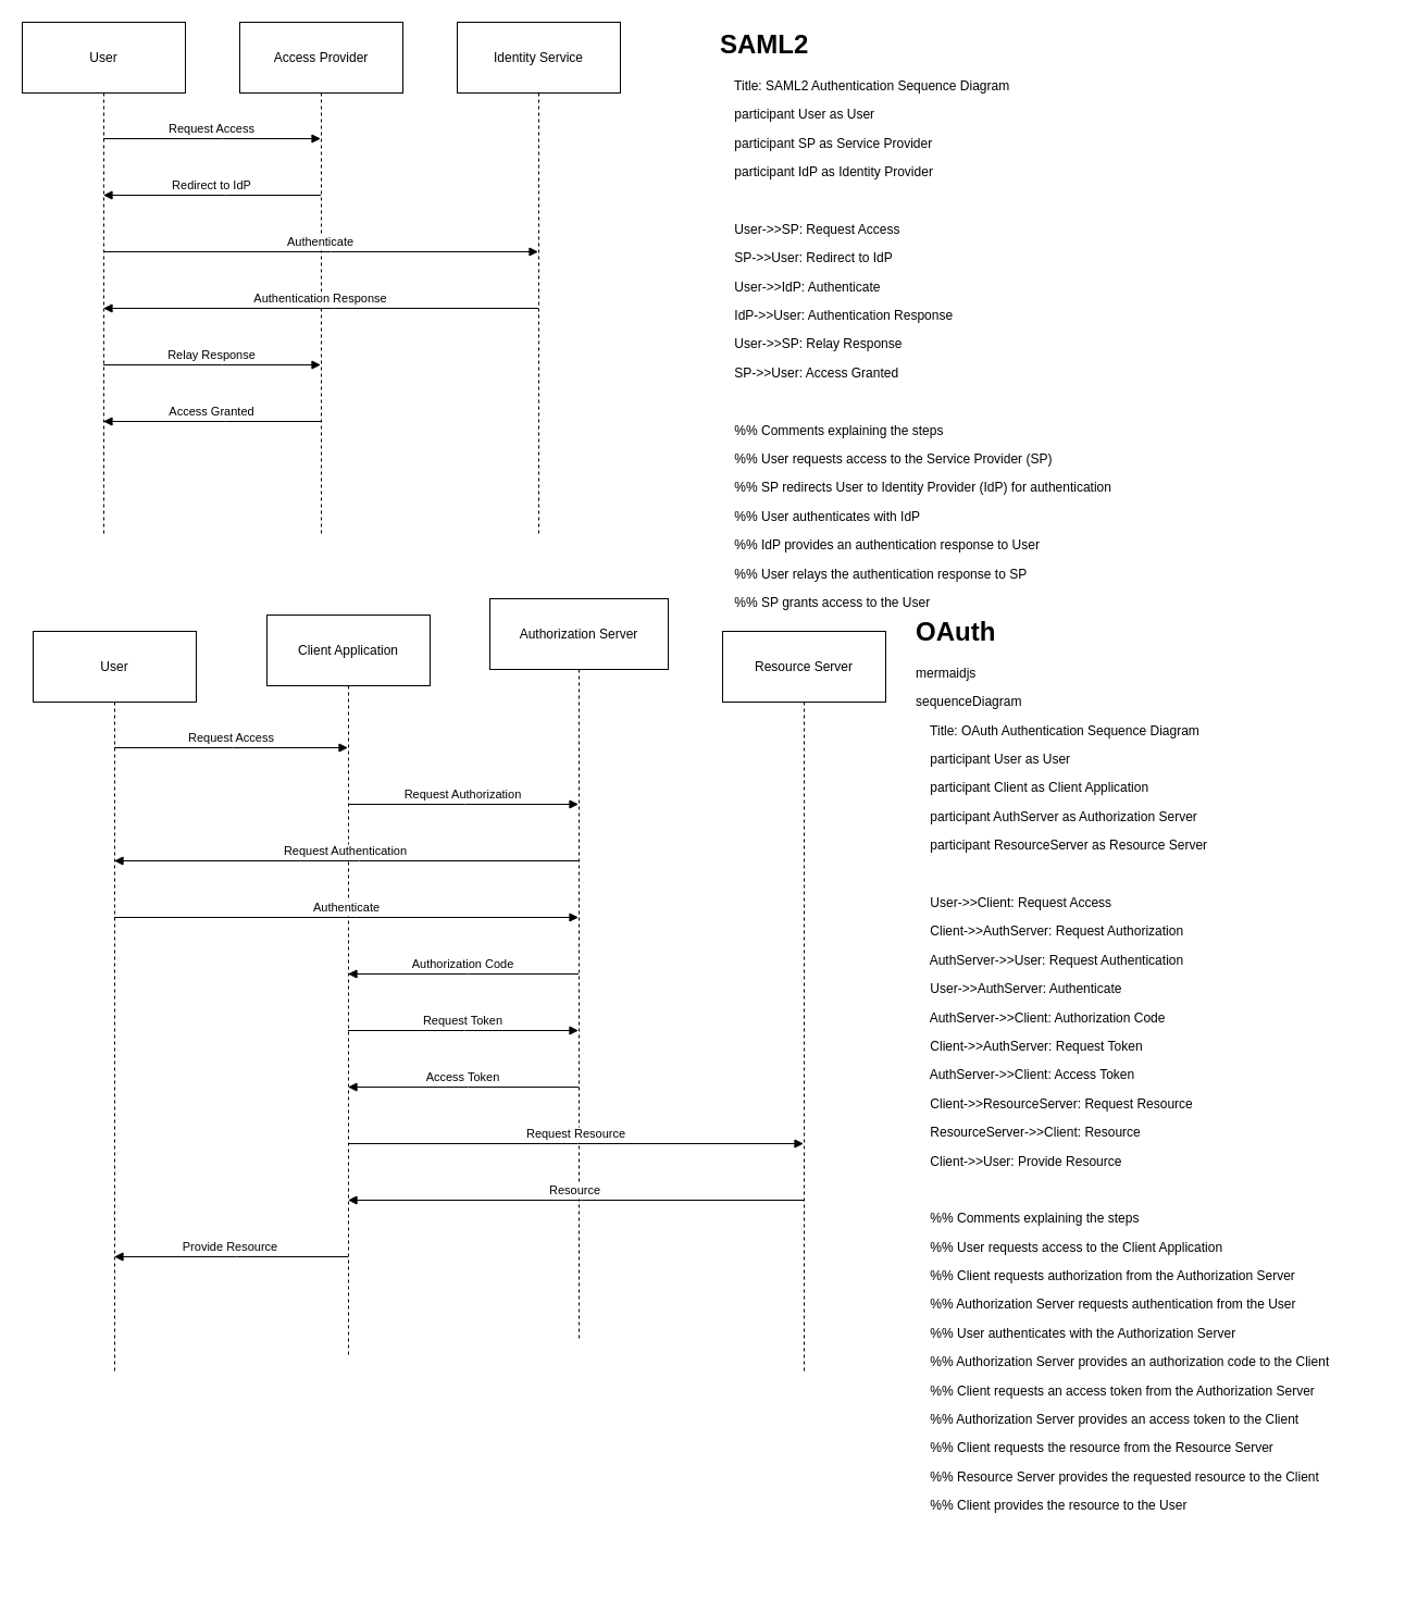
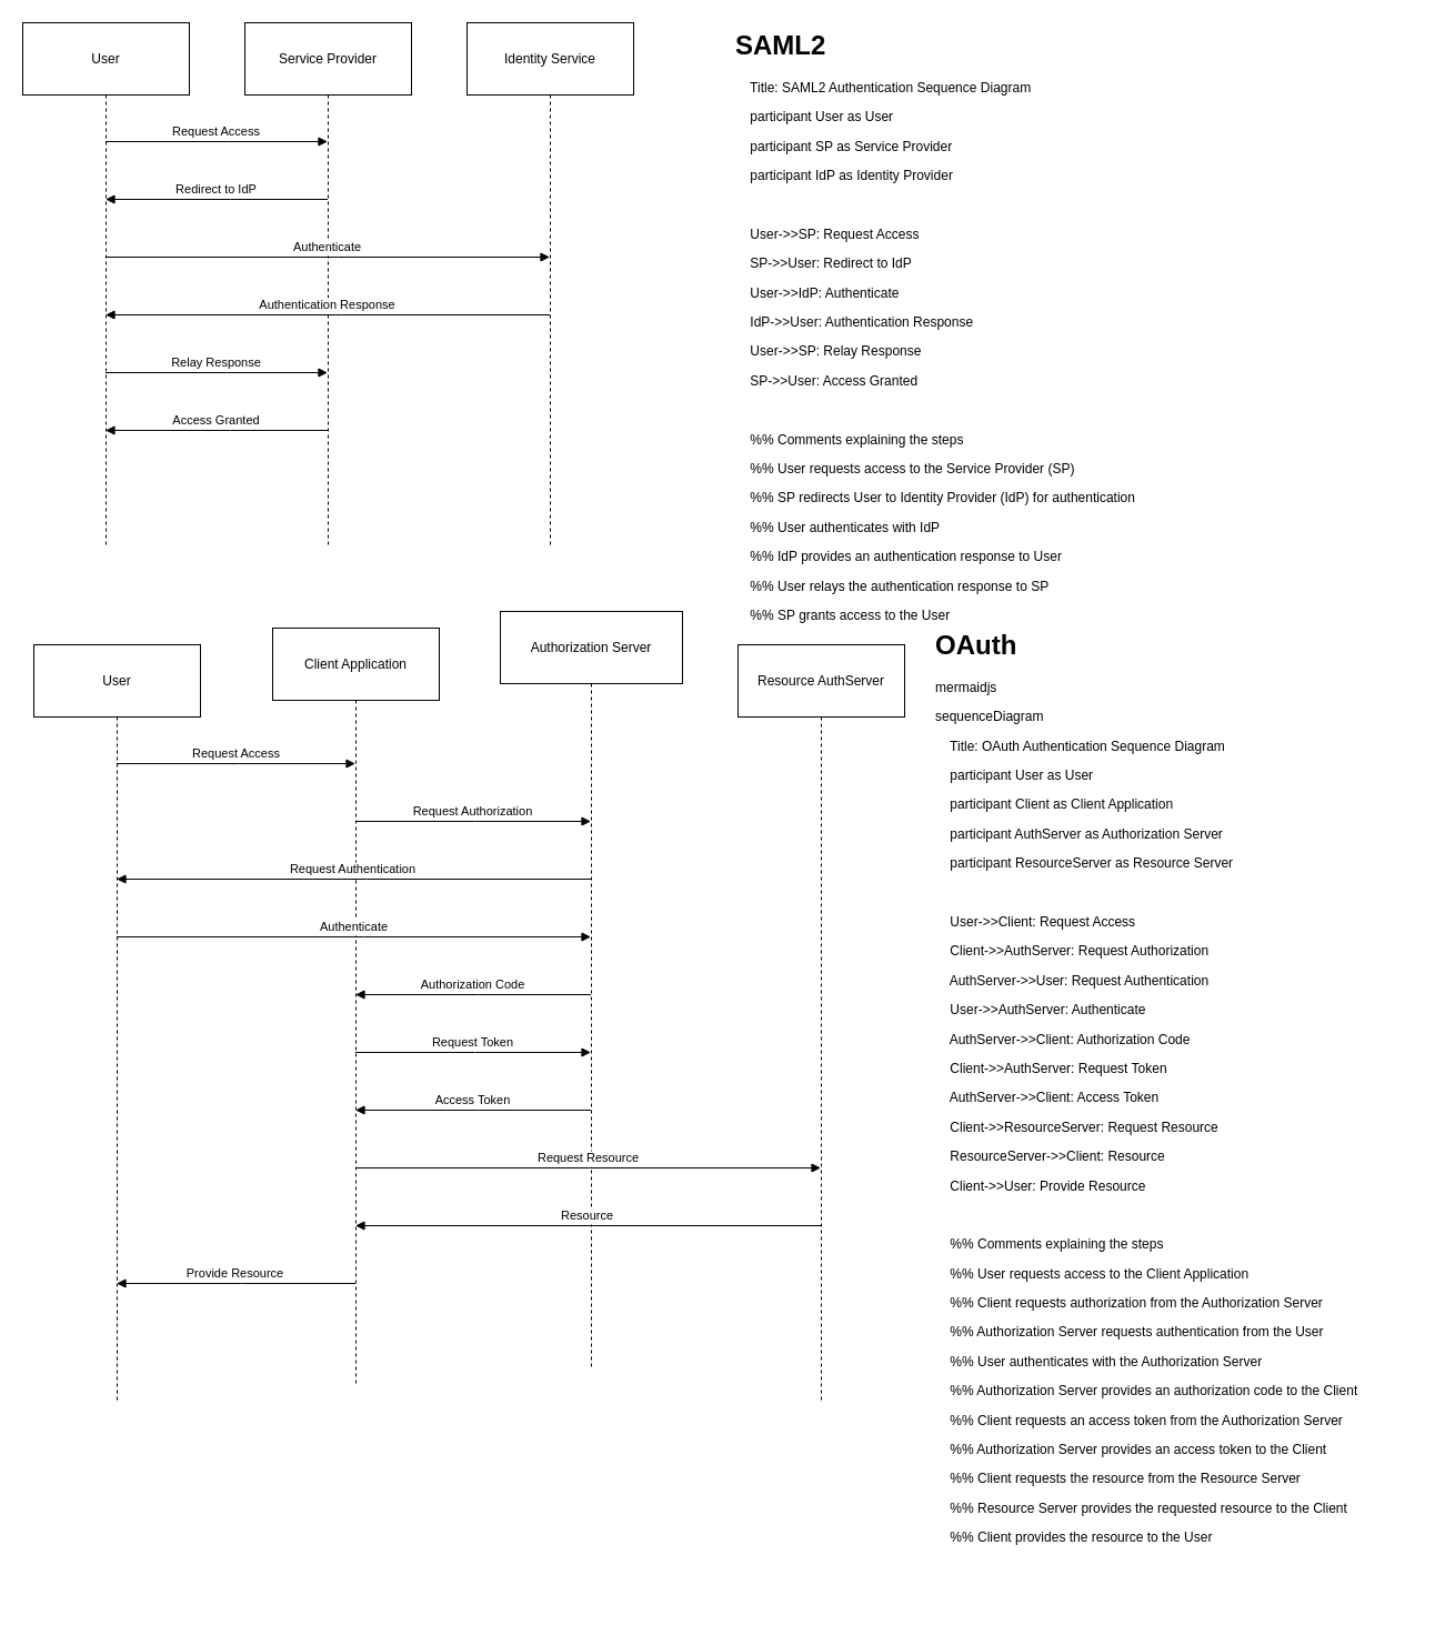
  <mxCell id="0" />
  <mxCell id="1" parent="0" />
  <mxCell id="2" value="User" style="shape=umlLifeline;perimeter=lifelinePerimeter;whiteSpace=wrap;container=1;dropTarget=0;collapsible=0;recursiveResize=0;outlineConnect=0;portConstraint=eastwest;newEdgeStyle={&quot;edgeStyle&quot;:&quot;elbowEdgeStyle&quot;,&quot;elbow&quot;:&quot;vertical&quot;,&quot;curved&quot;:0,&quot;rounded&quot;:0};size=65;" vertex="1" parent="1"><mxGeometry x="20" y="20" width="150" height="472" as="geometry" /></mxCell>
- <mxCell id="3" value="Access Provider" style="shape=umlLifeline;perimeter=lifelinePerimeter;whiteSpace=wrap;container=1;dropTarget=0;collapsible=0;recursiveResize=0;outlineConnect=0;portConstraint=eastwest;newEdgeStyle={&quot;edgeStyle&quot;:&quot;elbowEdgeStyle&quot;,&quot;elbow&quot;:&quot;vertical&quot;,&quot;curved&quot;:0,&quot;rounded&quot;:0};size=65;" vertex="1" parent="1"><mxGeometry x="220" y="20" width="150" height="472" as="geometry" /></mxCell>
+ <mxCell id="3" value="Service Provider" style="shape=umlLifeline;perimeter=lifelinePerimeter;whiteSpace=wrap;container=1;dropTarget=0;collapsible=0;recursiveResize=0;outlineConnect=0;portConstraint=eastwest;newEdgeStyle={&quot;edgeStyle&quot;:&quot;elbowEdgeStyle&quot;,&quot;elbow&quot;:&quot;vertical&quot;,&quot;curved&quot;:0,&quot;rounded&quot;:0};size=65;" vertex="1" parent="1"><mxGeometry x="220" y="20" width="150" height="472" as="geometry" /></mxCell>
  <mxCell id="4" value="Identity Service" style="shape=umlLifeline;perimeter=lifelinePerimeter;whiteSpace=wrap;container=1;dropTarget=0;collapsible=0;recursiveResize=0;outlineConnect=0;portConstraint=eastwest;newEdgeStyle={&quot;edgeStyle&quot;:&quot;elbowEdgeStyle&quot;,&quot;elbow&quot;:&quot;vertical&quot;,&quot;curved&quot;:0,&quot;rounded&quot;:0};size=65;" vertex="1" parent="1"><mxGeometry x="420" y="20" width="150" height="472" as="geometry" /></mxCell>
  <mxCell id="5" value="Request Access" style="verticalAlign=bottom;edgeStyle=elbowEdgeStyle;elbow=vertical;curved=0;rounded=0;endArrow=block;" edge="1" parent="1" source="2" target="3"><mxGeometry relative="1" as="geometry"><Array as="points"><mxPoint x="204" y="127" /></Array></mxGeometry></mxCell>
  <mxCell id="6" value="Redirect to IdP" style="verticalAlign=bottom;edgeStyle=elbowEdgeStyle;elbow=vertical;curved=0;rounded=0;endArrow=block;" edge="1" parent="1" source="3" target="2"><mxGeometry relative="1" as="geometry"><Array as="points"><mxPoint x="207" y="179" /></Array></mxGeometry></mxCell>
  <mxCell id="7" value="Authenticate" style="verticalAlign=bottom;edgeStyle=elbowEdgeStyle;elbow=vertical;curved=0;rounded=0;endArrow=block;" edge="1" parent="1" source="2" target="4"><mxGeometry relative="1" as="geometry"><Array as="points"><mxPoint x="304" y="231" /></Array></mxGeometry></mxCell>
  <mxCell id="8" value="Authentication Response" style="verticalAlign=bottom;edgeStyle=elbowEdgeStyle;elbow=vertical;curved=0;rounded=0;endArrow=block;" edge="1" parent="1" source="4" target="2"><mxGeometry relative="1" as="geometry"><Array as="points"><mxPoint x="307" y="283" /></Array></mxGeometry></mxCell>
  <mxCell id="9" value="Relay Response" style="verticalAlign=bottom;edgeStyle=elbowEdgeStyle;elbow=vertical;curved=0;rounded=0;endArrow=block;" edge="1" parent="1" source="2" target="3"><mxGeometry relative="1" as="geometry"><Array as="points"><mxPoint x="204" y="335" /></Array></mxGeometry></mxCell>
  <mxCell id="10" value="Access Granted" style="verticalAlign=bottom;edgeStyle=elbowEdgeStyle;elbow=vertical;curved=0;rounded=0;endArrow=block;" edge="1" parent="1" source="3" target="2"><mxGeometry relative="1" as="geometry"><Array as="points"><mxPoint x="207" y="387" /></Array></mxGeometry></mxCell>
  <mxCell id="11" value="User" style="shape=umlLifeline;perimeter=lifelinePerimeter;whiteSpace=wrap;container=1;dropTarget=0;collapsible=0;recursiveResize=0;outlineConnect=0;portConstraint=eastwest;newEdgeStyle={&quot;edgeStyle&quot;:&quot;elbowEdgeStyle&quot;,&quot;elbow&quot;:&quot;vertical&quot;,&quot;curved&quot;:0,&quot;rounded&quot;:0};size=65;" vertex="1" parent="1"><mxGeometry x="30" y="580" width="150" height="680" as="geometry" /></mxCell>
  <mxCell id="12" value="Client Application" style="shape=umlLifeline;perimeter=lifelinePerimeter;whiteSpace=wrap;container=1;dropTarget=0;collapsible=0;recursiveResize=0;outlineConnect=0;portConstraint=eastwest;newEdgeStyle={&quot;edgeStyle&quot;:&quot;elbowEdgeStyle&quot;,&quot;elbow&quot;:&quot;vertical&quot;,&quot;curved&quot;:0,&quot;rounded&quot;:0};size=65;" vertex="1" parent="1"><mxGeometry x="245" y="565" width="150" height="680" as="geometry" /></mxCell>
  <mxCell id="13" value="Authorization Server" style="shape=umlLifeline;perimeter=lifelinePerimeter;whiteSpace=wrap;container=1;dropTarget=0;collapsible=0;recursiveResize=0;outlineConnect=0;portConstraint=eastwest;newEdgeStyle={&quot;edgeStyle&quot;:&quot;elbowEdgeStyle&quot;,&quot;elbow&quot;:&quot;vertical&quot;,&quot;curved&quot;:0,&quot;rounded&quot;:0};size=65;" vertex="1" parent="1"><mxGeometry x="450" y="550" width="164" height="680" as="geometry" /></mxCell>
- <mxCell id="14" value="Resource Server" style="shape=umlLifeline;perimeter=lifelinePerimeter;whiteSpace=wrap;container=1;dropTarget=0;collapsible=0;recursiveResize=0;outlineConnect=0;portConstraint=eastwest;newEdgeStyle={&quot;edgeStyle&quot;:&quot;elbowEdgeStyle&quot;,&quot;elbow&quot;:&quot;vertical&quot;,&quot;curved&quot;:0,&quot;rounded&quot;:0};size=65;" vertex="1" parent="1"><mxGeometry x="664" y="580" width="150" height="680" as="geometry" /></mxCell>
+ <mxCell id="14" value="Resource AuthServer" style="shape=umlLifeline;perimeter=lifelinePerimeter;whiteSpace=wrap;container=1;dropTarget=0;collapsible=0;recursiveResize=0;outlineConnect=0;portConstraint=eastwest;newEdgeStyle={&quot;edgeStyle&quot;:&quot;elbowEdgeStyle&quot;,&quot;elbow&quot;:&quot;vertical&quot;,&quot;curved&quot;:0,&quot;rounded&quot;:0};size=65;" vertex="1" parent="1"><mxGeometry x="664" y="580" width="150" height="680" as="geometry" /></mxCell>
  <mxCell id="15" value="Request Access" style="verticalAlign=bottom;edgeStyle=elbowEdgeStyle;elbow=vertical;curved=0;rounded=0;endArrow=block;" edge="1" parent="1" source="11" target="12"><mxGeometry relative="1" as="geometry"><Array as="points"><mxPoint x="214" y="687" /></Array></mxGeometry></mxCell>
  <mxCell id="16" value="Request Authorization" style="verticalAlign=bottom;edgeStyle=elbowEdgeStyle;elbow=vertical;curved=0;rounded=0;endArrow=block;" edge="1" parent="1" source="12" target="13"><mxGeometry relative="1" as="geometry"><Array as="points"><mxPoint x="427" y="739" /></Array></mxGeometry></mxCell>
  <mxCell id="17" value="Request Authentication" style="verticalAlign=bottom;edgeStyle=elbowEdgeStyle;elbow=vertical;curved=0;rounded=0;endArrow=block;" edge="1" parent="1" source="13" target="11"><mxGeometry relative="1" as="geometry"><Array as="points"><mxPoint x="330" y="791" /></Array></mxGeometry></mxCell>
  <mxCell id="18" value="Authenticate" style="verticalAlign=bottom;edgeStyle=elbowEdgeStyle;elbow=vertical;curved=0;rounded=0;endArrow=block;" edge="1" parent="1" source="11" target="13"><mxGeometry relative="1" as="geometry"><Array as="points"><mxPoint x="327" y="843" /></Array></mxGeometry></mxCell>
  <mxCell id="19" value="Authorization Code" style="verticalAlign=bottom;edgeStyle=elbowEdgeStyle;elbow=vertical;curved=0;rounded=0;endArrow=block;" edge="1" parent="1" source="13" target="12"><mxGeometry relative="1" as="geometry"><Array as="points"><mxPoint x="430" y="895" /></Array></mxGeometry></mxCell>
  <mxCell id="20" value="Request Token" style="verticalAlign=bottom;edgeStyle=elbowEdgeStyle;elbow=vertical;curved=0;rounded=0;endArrow=block;" edge="1" parent="1" source="12" target="13"><mxGeometry relative="1" as="geometry"><Array as="points"><mxPoint x="427" y="947" /></Array></mxGeometry></mxCell>
  <mxCell id="21" value="Access Token" style="verticalAlign=bottom;edgeStyle=elbowEdgeStyle;elbow=vertical;curved=0;rounded=0;endArrow=block;" edge="1" parent="1" source="13" target="12"><mxGeometry relative="1" as="geometry"><Array as="points"><mxPoint x="430" y="999" /></Array></mxGeometry></mxCell>
  <mxCell id="22" value="Request Resource" style="verticalAlign=bottom;edgeStyle=elbowEdgeStyle;elbow=vertical;curved=0;rounded=0;endArrow=block;" edge="1" parent="1" source="12" target="14"><mxGeometry relative="1" as="geometry"><Array as="points"><mxPoint x="531" y="1051" /></Array></mxGeometry></mxCell>
  <mxCell id="23" value="Resource" style="verticalAlign=bottom;edgeStyle=elbowEdgeStyle;elbow=vertical;curved=0;rounded=0;endArrow=block;" edge="1" parent="1" source="14" target="12"><mxGeometry relative="1" as="geometry"><Array as="points"><mxPoint x="534" y="1103" /></Array></mxGeometry></mxCell>
  <mxCell id="24" value="Provide Resource" style="verticalAlign=bottom;edgeStyle=elbowEdgeStyle;elbow=vertical;curved=0;rounded=0;endArrow=block;" edge="1" parent="1" source="12" target="11"><mxGeometry relative="1" as="geometry"><Array as="points"><mxPoint x="217" y="1155" /></Array></mxGeometry></mxCell>
  <mxCell id="25" value="&lt;h1 style=&quot;margin-top: 0px;&quot;&gt;OAuth&lt;/h1&gt;&lt;p&gt;mermaidjs&lt;/p&gt;&lt;p&gt;sequenceDiagram&lt;/p&gt;&lt;p&gt;&amp;nbsp; &amp;nbsp; Title: OAuth Authentication Sequence Diagram&lt;/p&gt;&lt;p&gt;&amp;nbsp; &amp;nbsp; participant User as User&lt;/p&gt;&lt;p&gt;&amp;nbsp; &amp;nbsp; participant Client as Client Application&lt;/p&gt;&lt;p&gt;&amp;nbsp; &amp;nbsp; participant AuthServer as Authorization Server&lt;/p&gt;&lt;p&gt;&amp;nbsp; &amp;nbsp; participant ResourceServer as Resource Server&lt;/p&gt;&lt;p&gt;&lt;br&gt;&lt;/p&gt;&lt;p&gt;&amp;nbsp; &amp;nbsp; User-&amp;gt;&amp;gt;Client: Request Access&lt;/p&gt;&lt;p&gt;&amp;nbsp; &amp;nbsp; Client-&amp;gt;&amp;gt;AuthServer: Request Authorization&lt;/p&gt;&lt;p&gt;&amp;nbsp; &amp;nbsp; AuthServer-&amp;gt;&amp;gt;User: Request Authentication&lt;/p&gt;&lt;p&gt;&amp;nbsp; &amp;nbsp; User-&amp;gt;&amp;gt;AuthServer: Authenticate&lt;/p&gt;&lt;p&gt;&amp;nbsp; &amp;nbsp; AuthServer-&amp;gt;&amp;gt;Client: Authorization Code&lt;/p&gt;&lt;p&gt;&amp;nbsp; &amp;nbsp; Client-&amp;gt;&amp;gt;AuthServer: Request Token&lt;/p&gt;&lt;p&gt;&amp;nbsp; &amp;nbsp; AuthServer-&amp;gt;&amp;gt;Client: Access Token&lt;/p&gt;&lt;p&gt;&amp;nbsp; &amp;nbsp; Client-&amp;gt;&amp;gt;ResourceServer: Request Resource&lt;/p&gt;&lt;p&gt;&amp;nbsp; &amp;nbsp; ResourceServer-&amp;gt;&amp;gt;Client: Resource&lt;/p&gt;&lt;p&gt;&amp;nbsp; &amp;nbsp; Client-&amp;gt;&amp;gt;User: Provide Resource&lt;/p&gt;&lt;p&gt;&lt;br&gt;&lt;/p&gt;&lt;p&gt;&amp;nbsp; &amp;nbsp; %% Comments explaining the steps&lt;/p&gt;&lt;p&gt;&amp;nbsp; &amp;nbsp; %% User requests access to the Client Application&lt;/p&gt;&lt;p&gt;&amp;nbsp; &amp;nbsp; %% Client requests authorization from the Authorization Server&lt;/p&gt;&lt;p&gt;&amp;nbsp; &amp;nbsp; %% Authorization Server requests authentication from the User&lt;/p&gt;&lt;p&gt;&amp;nbsp; &amp;nbsp; %% User authenticates with the Authorization Server&lt;/p&gt;&lt;p&gt;&amp;nbsp; &amp;nbsp; %% Authorization Server provides an authorization code to the Client&lt;/p&gt;&lt;p&gt;&amp;nbsp; &amp;nbsp; %% Client requests an access token from the Authorization Server&lt;/p&gt;&lt;p&gt;&amp;nbsp; &amp;nbsp; %% Authorization Server provides an access token to the Client&lt;/p&gt;&lt;p&gt;&amp;nbsp; &amp;nbsp; %% Client requests the resource from the Resource Server&lt;/p&gt;&lt;p&gt;&amp;nbsp; &amp;nbsp; %% Resource Server provides the requested resource to the Client&lt;/p&gt;&lt;p&gt;&amp;nbsp; &amp;nbsp; %% Client provides the resource to the User&lt;/p&gt;&lt;div&gt;&lt;br&gt;&lt;/div&gt;" style="text;html=1;whiteSpace=wrap;overflow=hidden;rounded=0;" vertex="1" parent="1"><mxGeometry x="840" y="560" width="430" height="890" as="geometry" /></mxCell>
  <mxCell id="26" value="&lt;h1 style=&quot;margin-top: 0px;&quot;&gt;SAML2&lt;/h1&gt;&lt;p&gt;&amp;nbsp; &amp;nbsp; Title: SAML2 Authentication Sequence Diagram&lt;/p&gt;&lt;p&gt;&amp;nbsp; &amp;nbsp; participant User as User&lt;/p&gt;&lt;p&gt;&amp;nbsp; &amp;nbsp; participant SP as Service Provider&lt;/p&gt;&lt;p&gt;&amp;nbsp; &amp;nbsp; participant IdP as Identity Provider&lt;/p&gt;&lt;p&gt;&lt;br&gt;&lt;/p&gt;&lt;p&gt;&amp;nbsp; &amp;nbsp; User-&amp;gt;&amp;gt;SP: Request Access&lt;/p&gt;&lt;p&gt;&amp;nbsp; &amp;nbsp; SP-&amp;gt;&amp;gt;User: Redirect to IdP&lt;/p&gt;&lt;p&gt;&amp;nbsp; &amp;nbsp; User-&amp;gt;&amp;gt;IdP: Authenticate&lt;/p&gt;&lt;p&gt;&amp;nbsp; &amp;nbsp; IdP-&amp;gt;&amp;gt;User: Authentication Response&lt;/p&gt;&lt;p&gt;&amp;nbsp; &amp;nbsp; User-&amp;gt;&amp;gt;SP: Relay Response&lt;/p&gt;&lt;p&gt;&amp;nbsp; &amp;nbsp; SP-&amp;gt;&amp;gt;User: Access Granted&lt;/p&gt;&lt;p&gt;&lt;br&gt;&lt;/p&gt;&lt;p&gt;&amp;nbsp; &amp;nbsp; %% Comments explaining the steps&lt;/p&gt;&lt;p&gt;&amp;nbsp; &amp;nbsp; %% User requests access to the Service Provider (SP)&lt;/p&gt;&lt;p&gt;&amp;nbsp; &amp;nbsp; %% SP redirects User to Identity Provider (IdP) for authentication&lt;/p&gt;&lt;p&gt;&amp;nbsp; &amp;nbsp; %% User authenticates with IdP&lt;/p&gt;&lt;p&gt;&amp;nbsp; &amp;nbsp; %% IdP provides an authentication response to User&lt;/p&gt;&lt;p&gt;&amp;nbsp; &amp;nbsp; %% User relays the authentication response to SP&lt;/p&gt;&lt;p&gt;&amp;nbsp; &amp;nbsp; %% SP grants access to the User&lt;/p&gt;&lt;div&gt;&lt;br&gt;&lt;/div&gt;" style="text;html=1;whiteSpace=wrap;overflow=hidden;rounded=0;" vertex="1" parent="1"><mxGeometry x="660" y="20" width="430" height="550" as="geometry" /></mxCell>
